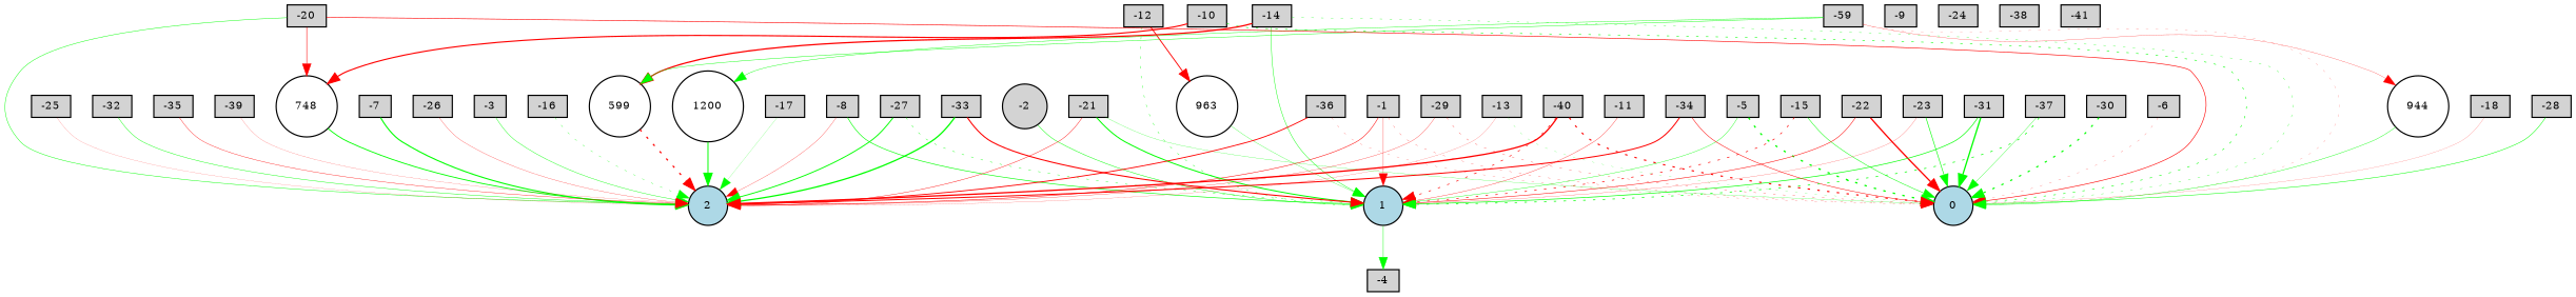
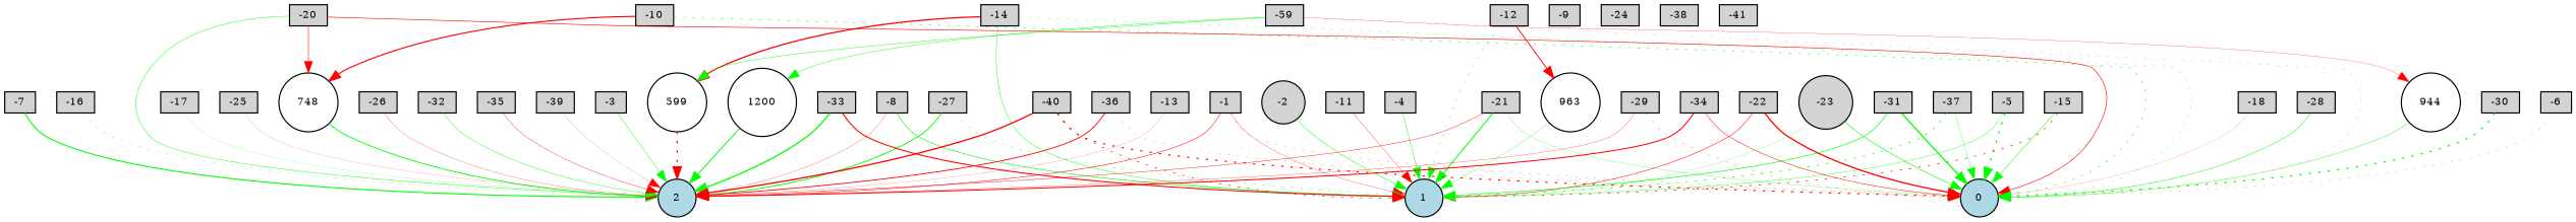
  digraph {
    node [fillcolor=lightgray fontsize=9 shape=box style=filled]
    edge [color=green penwidth=1.1 style=solid]
    -1 [height=0.2 width=0.2]
    0 [fillcolor=lightblue height=0.2 shape=circle width=0.2]
    1 [fillcolor=lightblue height=0.2 shape=circle width=0.2]
    2 [fillcolor=lightblue height=0.2 shape=circle width=0.2]
    -2 [height=0.2 shape=circle width=0.2]
    -3 [height=0.2 width=0.2]
    -4 [height=0.2 width=0.2]
    -5 [height=0.2 width=0.2]
    -6 [height=0.2 width=0.2]
    -7 [height=0.2 width=0.2]
    -8 [height=0.2 width=0.2]
    -9 [height=0.2 width=0.2]
    -10 [height=0.2 width=0.2]
    748 [fillcolor=white height=0.2 shape=circle width=0.2]
    -11 [height=0.2 width=0.2]
    -12 [height=0.2 width=0.2]
    963 [fillcolor=white height=0.2 shape=circle width=0.2]
    -13 [height=0.2 width=0.2]
    -14 [height=0.2 width=0.2]
    599 [fillcolor=white height=0.2 shape=circle width=0.2]
    -15 [height=0.2 width=0.2]
    -16 [height=0.2 width=0.2]
    -17 [height=0.2 width=0.2]
    -18 [height=0.2 width=0.2]
    n25 [height=0.2 label=-59 width=0.2]
    944 [fillcolor=white height=0.2 shape=circle width=0.2]
    1200 [fillcolor=white height=0.2 shape=circle width=0.2]
    -20 [height=0.2 width=0.2]
    -21 [height=0.2 width=0.2]
    -22 [height=0.2 width=0.2]
-   -23 [height=0.2 width=0.2]
+   -23 [height=0.2 shape=circle width=0.2]
    -24 [height=0.2 width=0.2]
    -25 [height=0.2 width=0.2]
    -26 [height=0.2 width=0.2]
    -27 [height=0.2 width=0.2]
    -28 [height=0.2 width=0.2]
    -29 [height=0.2 width=0.2]
    -30 [height=0.2 width=0.2]
    -31 [height=0.2 width=0.2]
    -32 [height=0.2 width=0.2]
    -33 [height=0.2 width=0.2]
    -34 [height=0.2 width=0.2]
    -35 [height=0.2 width=0.2]
    -36 [height=0.2 width=0.2]
    -37 [height=0.2 width=0.2]
    -38 [height=0.2 width=0.2]
    -39 [height=0.2 width=0.2]
    -40 [height=0.2 width=0.2]
    -41 [height=0.2 width=0.2]
    -1 -> 0 [color=red penwidth=0.18975727713724144 style=dotted]
    -1 -> 1 [color=red penwidth=0.22968609619735444]
    -1 -> 2 [color=red penwidth=0.4298890166399224]
    -2 -> 1 [penwidth=0.3911957781189638]
    -3 -> 2 [penwidth=0.33387924235614297]
-   1 -> -4 [penwidth=0.3556027973519269]
+   -4 -> 1 [penwidth=0.3556027973519269]
    -5 -> 0 [style=dotted]
    -5 -> 1 [penwidth=0.309785045321496]
    -6 -> 0 [color=red penwidth=0.15367752661107542 style=dotted]
    -7 -> 2 [penwidth=0.9184536374889848]
    -8 -> 1 [penwidth=0.5126683989600733]
    -8 -> 2 [color=red penwidth=0.2135116729652539]
    -10 -> 0 [penwidth=0.46344728752353515 style=dotted]
    -10 -> 748 [color=red penwidth=0.9539821580740121]
    748 -> 2 [penwidth=0.7398453799525395]
    -11 -> 1 [color=red penwidth=0.25990361759568337]
    -12 -> 1 [penwidth=0.3081143824137842 style=dotted]
    -12 -> 963 [color=red penwidth=0.7570460083197627]
    963 -> 1 [penwidth=0.22997948960642364]
    -13 -> 0 [penwidth=0.1542740711247971 style=dotted]
    -13 -> 2 [color=red penwidth=0.13394586001440129]
    -14 -> 0 [penwidth=0.2462352779491607 style=dotted]
    -14 -> 1 [penwidth=0.3636762574870378]
    -14 -> 599 [color=red penwidth=1.0720019096306614]
    599 -> 2 [color=red penwidth=1.0636124561840532 style=dotted]
    -15 -> 0 [penwidth=0.4018471250326484]
    -15 -> 1 [color=red penwidth=0.5633108850557078 style=dotted]
    -16 -> 2 [penwidth=0.23973709798667675 style=dotted]
    -17 -> 2 [penwidth=0.12638816065971317]
    -18 -> 0 [color=red penwidth=0.12259414753893486]
    n25 -> 0 [color=red penwidth=0.1294810374858563 style=dotted]
    n25 -> 599 [penwidth=0.3544895991490866]
    n25 -> 944 [color=red penwidth=0.19238028807258345]
    n25 -> 1200 [penwidth=0.33204924884848036]
    944 -> 0 [penwidth=0.3246995254822477]
    1200 -> 2 [penwidth=0.8234357229721275]
    -20 -> 0 [color=red penwidth=0.5034075906898001]
    -20 -> 2 [penwidth=0.37240166999916224]
    -20 -> 748 [color=red penwidth=0.4470389679423278]
    -21 -> 0 [penwidth=0.191901493837993]
    -21 -> 1 [penwidth=0.8357927485202563]
    -21 -> 2 [color=red penwidth=0.3462527964133225]
    -22 -> 0 [color=red]
    -22 -> 1 [color=red penwidth=0.42706799249793626]
    -23 -> 0 [penwidth=0.5069190943084854]
-   -23 -> 1 [color=red penwidth=0.16255580657496793]
+   -23 -> 1 [penwidth=0.16255580657496793]
    -25 -> 2 [color=red penwidth=0.1081449963714293]
    -26 -> 2 [color=red penwidth=0.20145101705529522]
    -27 -> 1 [penwidth=0.3203591782527808 style=dotted]
    -27 -> 2 [penwidth=0.7816394148318472]
    -28 -> 0 [penwidth=0.4142907174855922]
    -29 -> 0 [color=red penwidth=0.21993172782359932 style=dotted]
    -29 -> 2 [color=red penwidth=0.22819528097506997]
    -30 -> 0 [penwidth=0.9968607922134076 style=dotted]
    -31 -> 0
    -31 -> 1 [penwidth=0.5543606342474385]
    -32 -> 2 [penwidth=0.3515682942354945]
    -33 -> 1 [color=red penwidth=0.8962908567325655]
    -33 -> 2 [penwidth=1.072524352839705]
    -34 -> 0 [color=red penwidth=0.41497195868030345]
    -34 -> 2 [color=red penwidth=0.8480078499950867]
    -35 -> 2 [color=red penwidth=0.29725118482896984]
    -36 -> 0 [color=red penwidth=0.14914499830545247 style=dotted]
    -36 -> 2 [color=red penwidth=0.7413558624857891]
    -37 -> 0 [penwidth=0.2595454914257551]
    -37 -> 1 [penwidth=0.5959699106619937 style=dotted]
    -39 -> 2 [color=red penwidth=0.12967948365945645]
    -40 -> 0 [color=red penwidth=0.9471491544806392 style=dotted]
    -40 -> 1 [color=red penwidth=0.5350018271595058 style=dotted]
    -40 -> 2 [color=red]
  }
